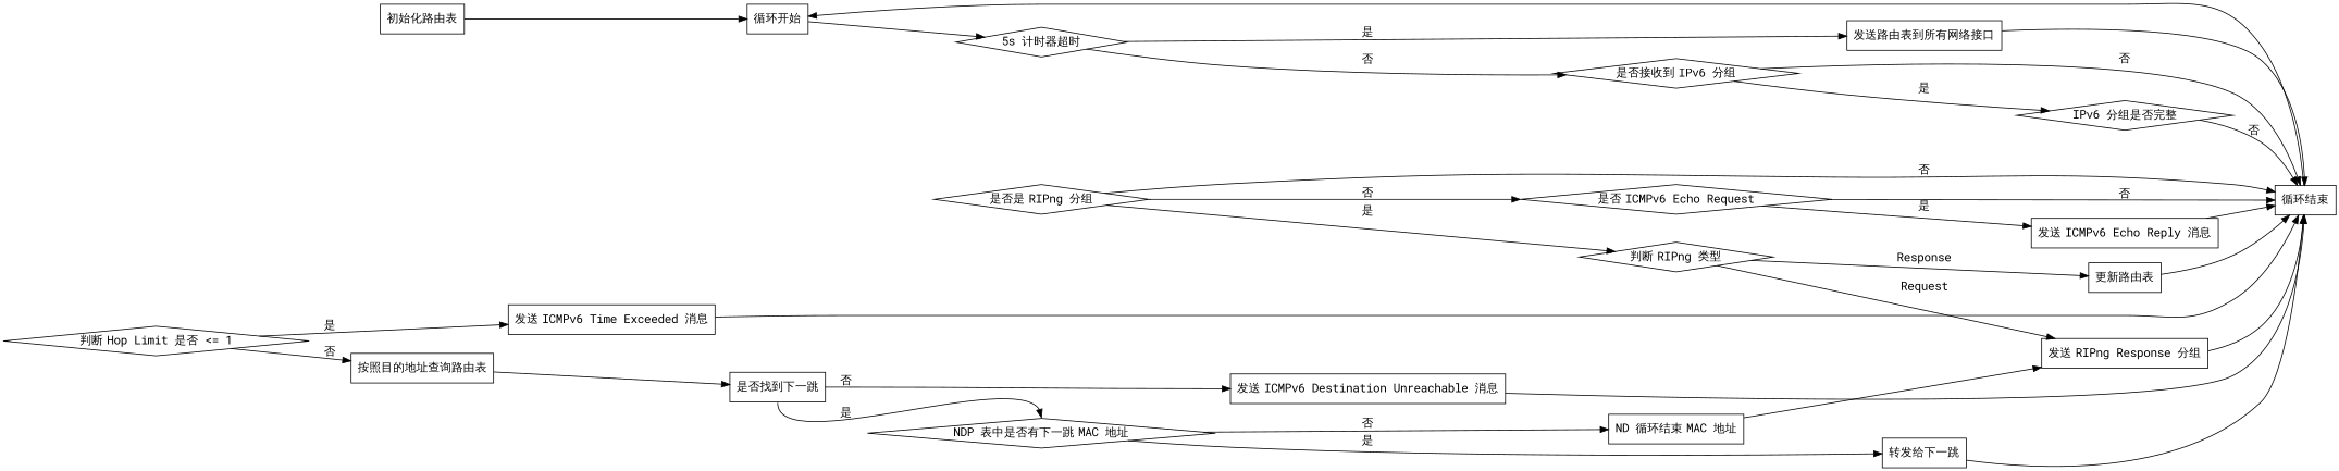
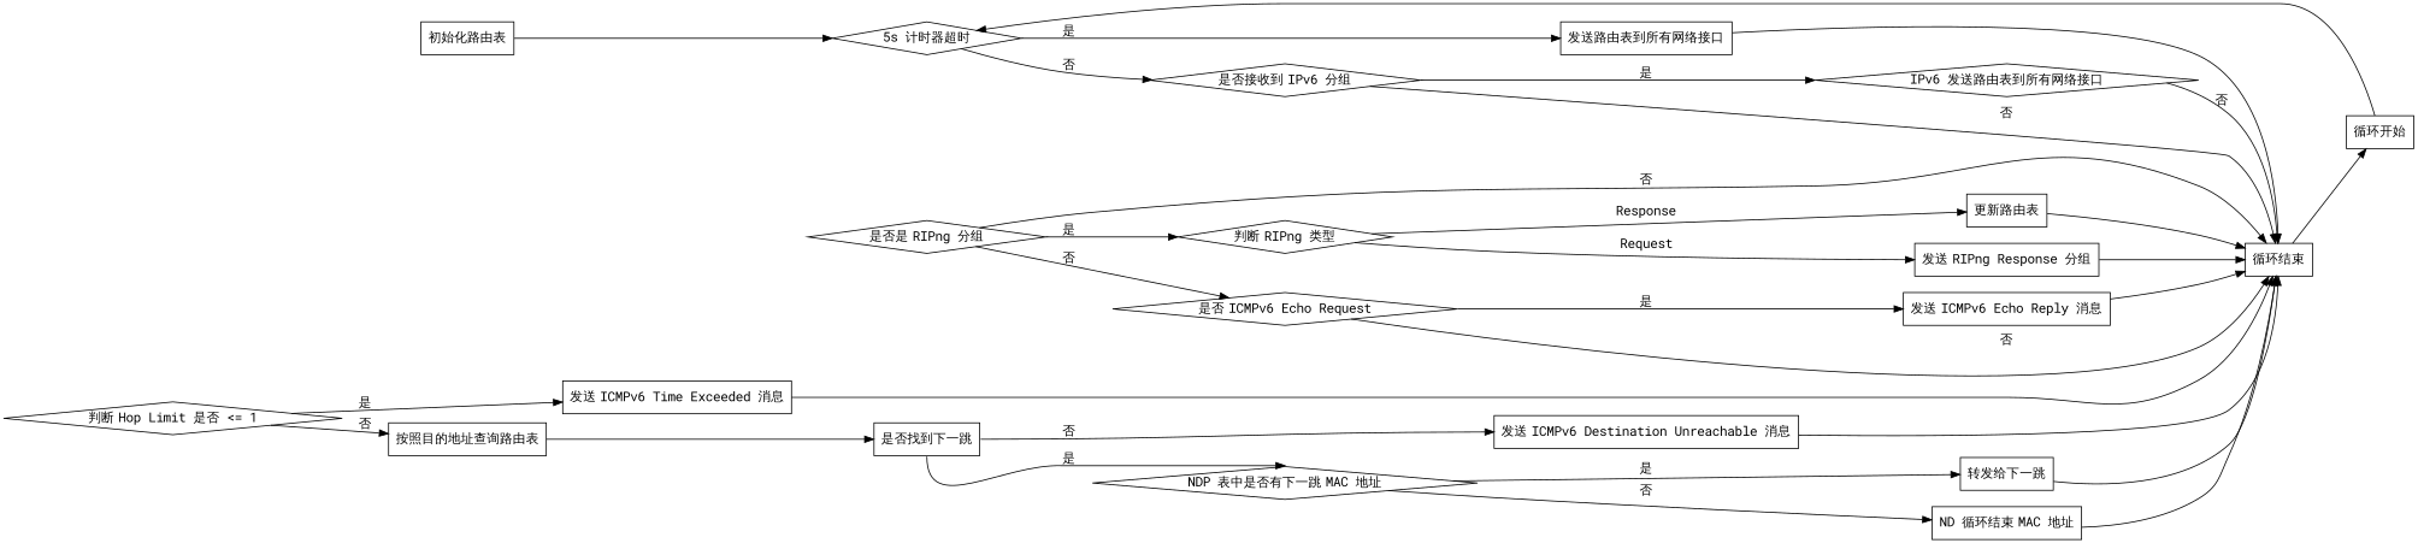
  digraph {
    fontname="Roboto Mono"
    rankdir=LR
    node [fontname="Roboto Mono" shape=rect]
    edge [fontname="Roboto Mono"]
    n1 [label="初始化路由表"]
    n2 [label="循环开始"]
    n3 [label="5s 计时器超时" shape=diamond]
    n4 [label="发送路由表到所有网络接口"]
    n5 [label="是否接收到 IPv6 分组" shape=diamond]
    n6 [label="循环结束"]
-   n7 [label="IPv6 分组是否完整" shape=diamond]
+   n7 [label="IPv6 发送路由表到所有网络接口" shape=diamond]
    n8 [label="是否是 RIPng 分组" shape=diamond]
    n9 [label="判断 RIPng 类型" shape=diamond]
    n10 [label="是否 ICMPv6 Echo Request" shape=diamond]
    n11 [label="判断 Hop Limit 是否 <= 1" shape=diamond]
    n12 [label="发送 ICMPv6 Time Exceeded 消息"]
    n13 [label="按照目的地址查询路由表"]
    n14 [label="发送 RIPng Response 分组"]
    n15 [label="更新路由表"]
    n16 [label="发送 ICMPv6 Echo Reply 消息"]
    n17 [label="是否找到下一跳" shape=box]
    n18 [label="NDP 表中是否有下一跳 MAC 地址" shape=diamond]
    n19 [label="发送 ICMPv6 Destination Unreachable 消息"]
    n20 [label="转发给下一跳"]
    n21 [label="ND 循环结束 MAC 地址"]
-   n1 -> n2
+   n1 -> n3
    n2 -> n3
    n3 -> n4 [label="是"]
    n3 -> n5 [label="否"]
    n4 -> n6
    n5 -> n6 [label="否"]
    n5 -> n7 [label="是"]
    n6 -> n2
    n7 -> n6 [label="否"]
    n8 -> n6 [label="否"]
    n8 -> n9 [label="是"]
    n8 -> n10 [label="否"]
    n9 -> n14 [label=Request]
    n9 -> n15 [label=Response]
    n10 -> n6 [label="否"]
    n10 -> n16 [label="是"]
    n11 -> n12 [label="是"]
    n11 -> n13 [label="否"]
    n12 -> n6
    n13 -> n17
    n14 -> n6
    n15 -> n6
    n16 -> n6
    n17 -> n18 [headport=n label="是" tailport=s]
    n17 -> n19 [headport=w label="否" tailport=e]
    n18 -> n20 [label="是"]
    n18 -> n21 [label="否"]
    n19 -> n6
    n20 -> n6
-   n21 -> n14
+   n21 -> n6
  }
